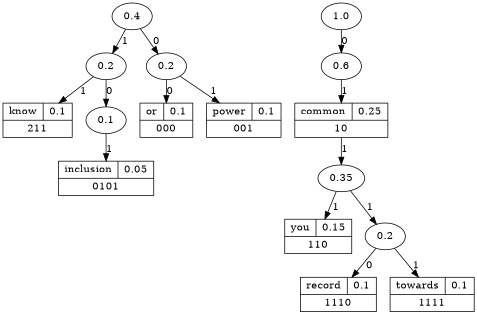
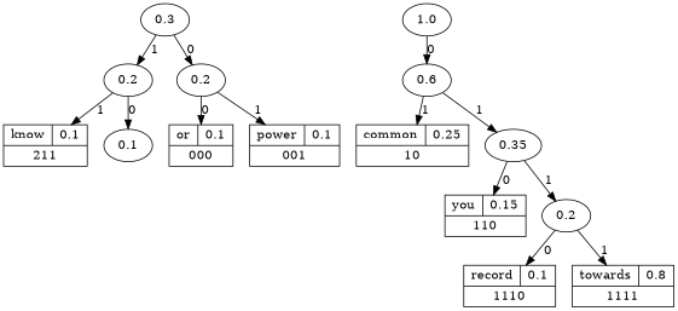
  digraph {
    ranksep=0
    n1 [label="{{or|0.1}|000}" shape=record]
    n2 [label="{{power|0.1}|001}" shape=record]
-   n3 [label="{{inclusion|0.05}|0101}" shape=record]
    n4 [label="{{know|0.1}|211}" shape=record]
    n5 [label=0.2]
    0.1
    n7 [label="{{common|0.25}|10}" shape=record]
    n8 [label="{{you|0.15}|110}" shape=record]
    n9 [label="{{record|0.1}|1110}" shape=record]
-   n10 [label="{{towards|0.1}|1111}" shape=record]
+   n10 [label="{{towards|0.8}|1111}" shape=record]
    n11 [label=0.2]
    1.0
    0.6
-   0.4
+   0.4 [label=0.3]
    0.2
    0.35
    n5 -> n4 [label=1]
    n5 -> 0.1 [label=0]
-   0.1 -> n3 [label=1]
    n11 -> n9 [label=0]
    n11 -> n10 [label=1]
    1.0 -> 0.6 [label=0]
    0.6 -> n7 [label=1]
-   n7 -> 0.35 [label=1]
+   0.6 -> 0.35 [label=1]
    0.4 -> n5 [label=1]
    0.4 -> 0.2 [label=0]
    0.2 -> n1 [label=0]
    0.2 -> n2 [label=1]
-   0.35 -> n8 [label=1]
+   0.35 -> n8 [label=0]
    0.35 -> n11 [label=1]
  }
